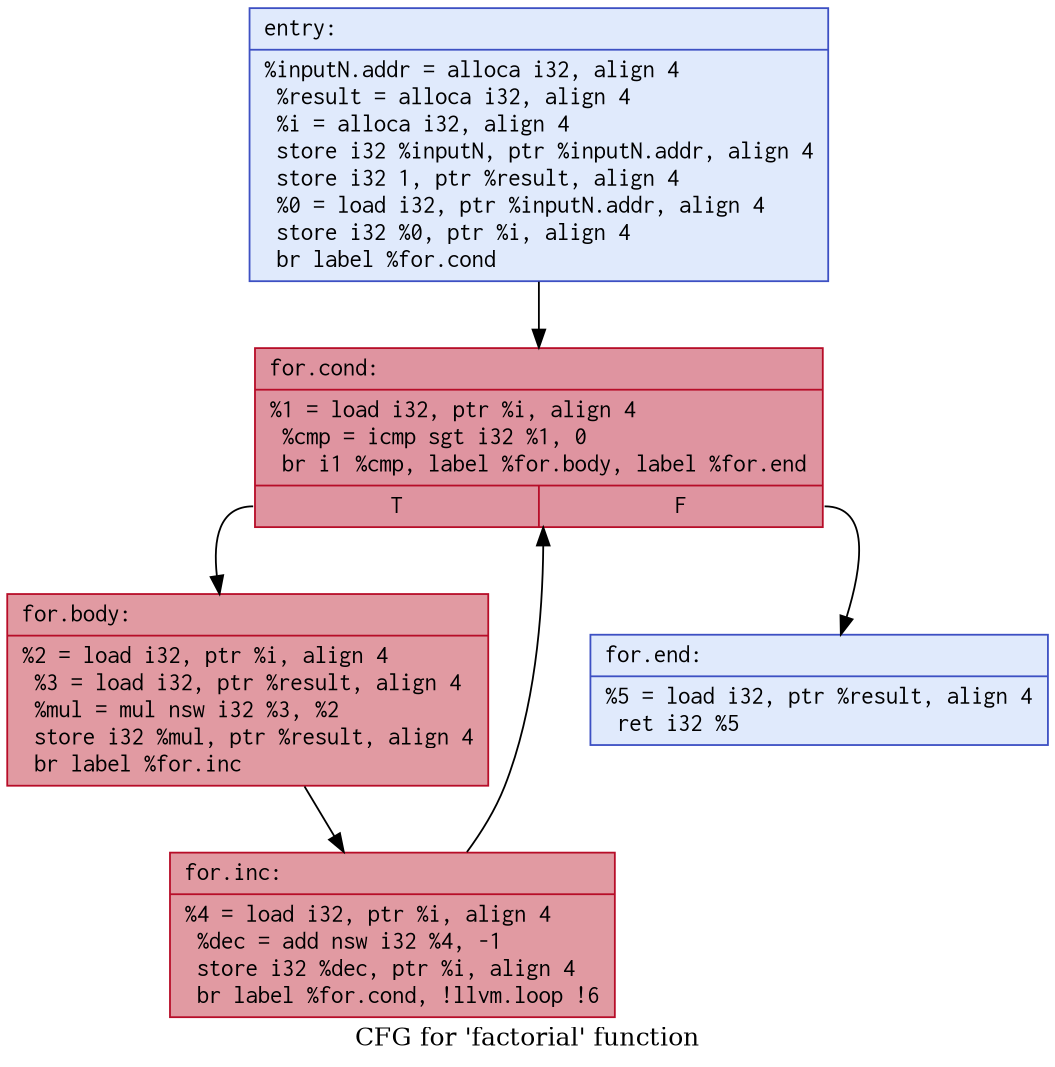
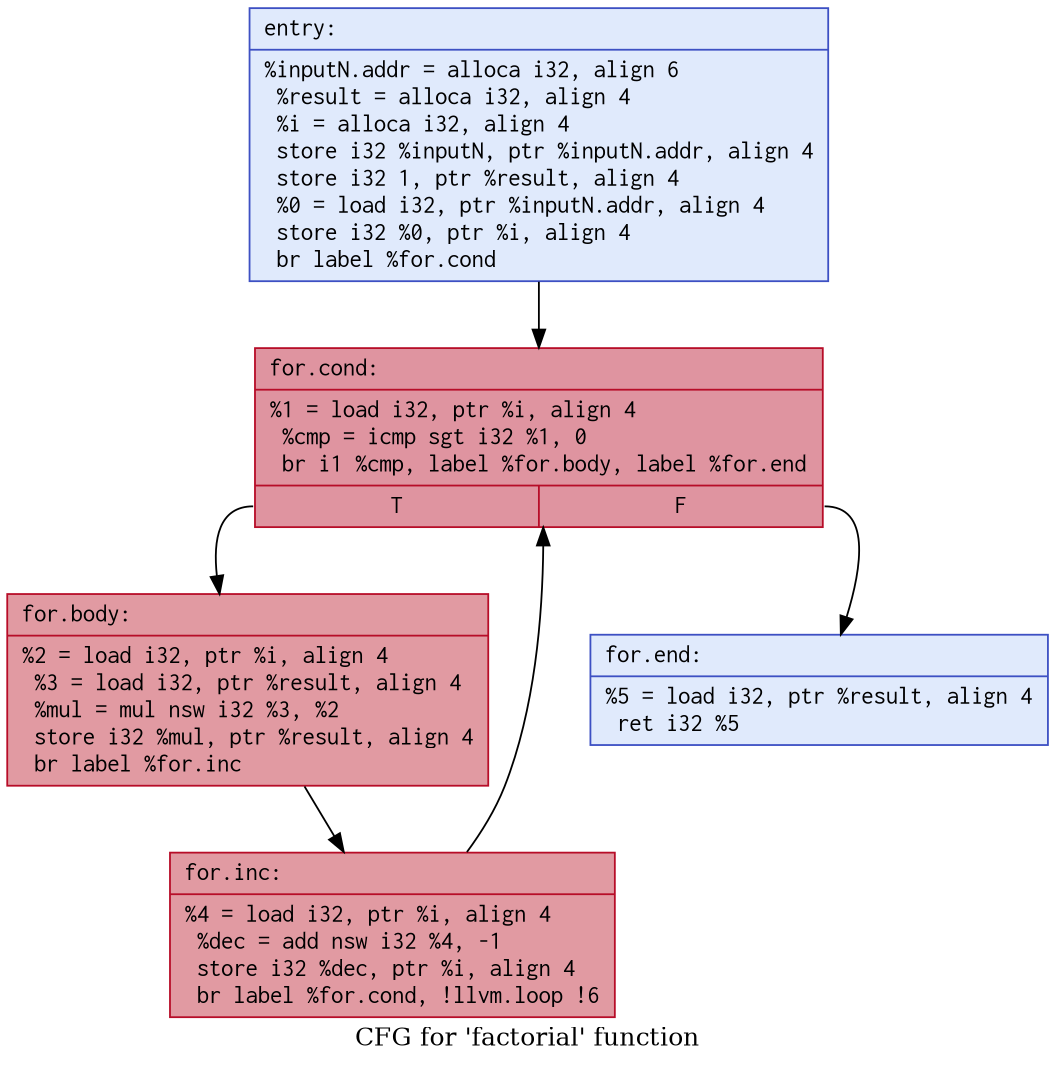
  digraph {
    label="CFG for 'factorial' function"
    node [color="#b70d28ff" fillcolor="#b9d0f970" fontname=Courier shape=record style=filled]
-   n1 [color="#3d50c3ff" label="{entry:\l|  %inputN.addr = alloca i32, align 4\l  %result = alloca i32, align 4\l  %i = alloca i32, align 4\l  store i32 %inputN, ptr %inputN.addr, align 4\l  store i32 1, ptr %result, align 4\l  %0 = load i32, ptr %inputN.addr, align 4\l  store i32 %0, ptr %i, align 4\l  br label %for.cond\l}"]
+   n1 [color="#3d50c3ff" label="{entry:\l|  %inputN.addr = alloca i32, align 6\l  %result = alloca i32, align 4\l  %i = alloca i32, align 4\l  store i32 %inputN, ptr %inputN.addr, align 4\l  store i32 1, ptr %result, align 4\l  %0 = load i32, ptr %inputN.addr, align 4\l  store i32 %0, ptr %i, align 4\l  br label %for.cond\l}"]
    n2 [fillcolor="#b70d2870" label="{for.cond:\l|  %1 = load i32, ptr %i, align 4\l  %cmp = icmp sgt i32 %1, 0\l  br i1 %cmp, label %for.body, label %for.end\l|{<s0>T|<s1>F}}"]
    n3 [fillcolor="#bb1b2c70" label="{for.body:\l|  %2 = load i32, ptr %i, align 4\l  %3 = load i32, ptr %result, align 4\l  %mul = mul nsw i32 %3, %2\l  store i32 %mul, ptr %result, align 4\l  br label %for.inc\l}"]
    n4 [color="#3d50c3ff" label="{for.end:\l|  %5 = load i32, ptr %result, align 4\l  ret i32 %5\l}"]
    n5 [fillcolor="#bb1b2c70" label="{for.inc:\l|  %4 = load i32, ptr %i, align 4\l  %dec = add nsw i32 %4, -1\l  store i32 %dec, ptr %i, align 4\l  br label %for.cond, !llvm.loop !6\l}"]
    n1 -> n2
    n2 -> n3 [tailport=s0]
    n2 -> n4 [tailport=s1]
    n3 -> n5
    n5 -> n2
  }
